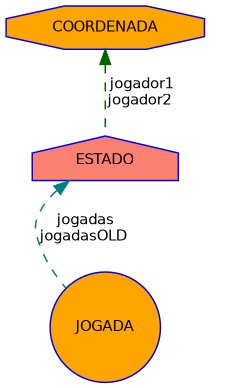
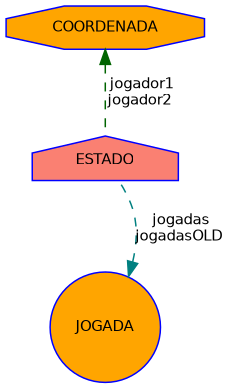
  digraph {
    node [color=blue fillcolor=orange fontname=Helvetica fontsize=10 style=filled]
    edge [dir=back fontname=Helvetica fontsize=10 labelfontname=Helvetica labelfontsize=10 style=dashed]
    n1 [fillcolor=salmon fontcolor=black height=0.2 label=ESTADO shape=house width=0.4]
    n2 [height=0.2 label=JOGADA shape=circle width=0.4]
    n3 [height=0.2 label=COORDENADA shape=octagon width=0.4]
-   n1 -> n2 [color=teal label=" jogadas\njogadasOLD"]
+   n2 -> n1 [color=teal label=" jogadas\njogadasOLD"]
    n3 -> n1 [color=darkgreen label=" jogador1\njogador2"]
  }
